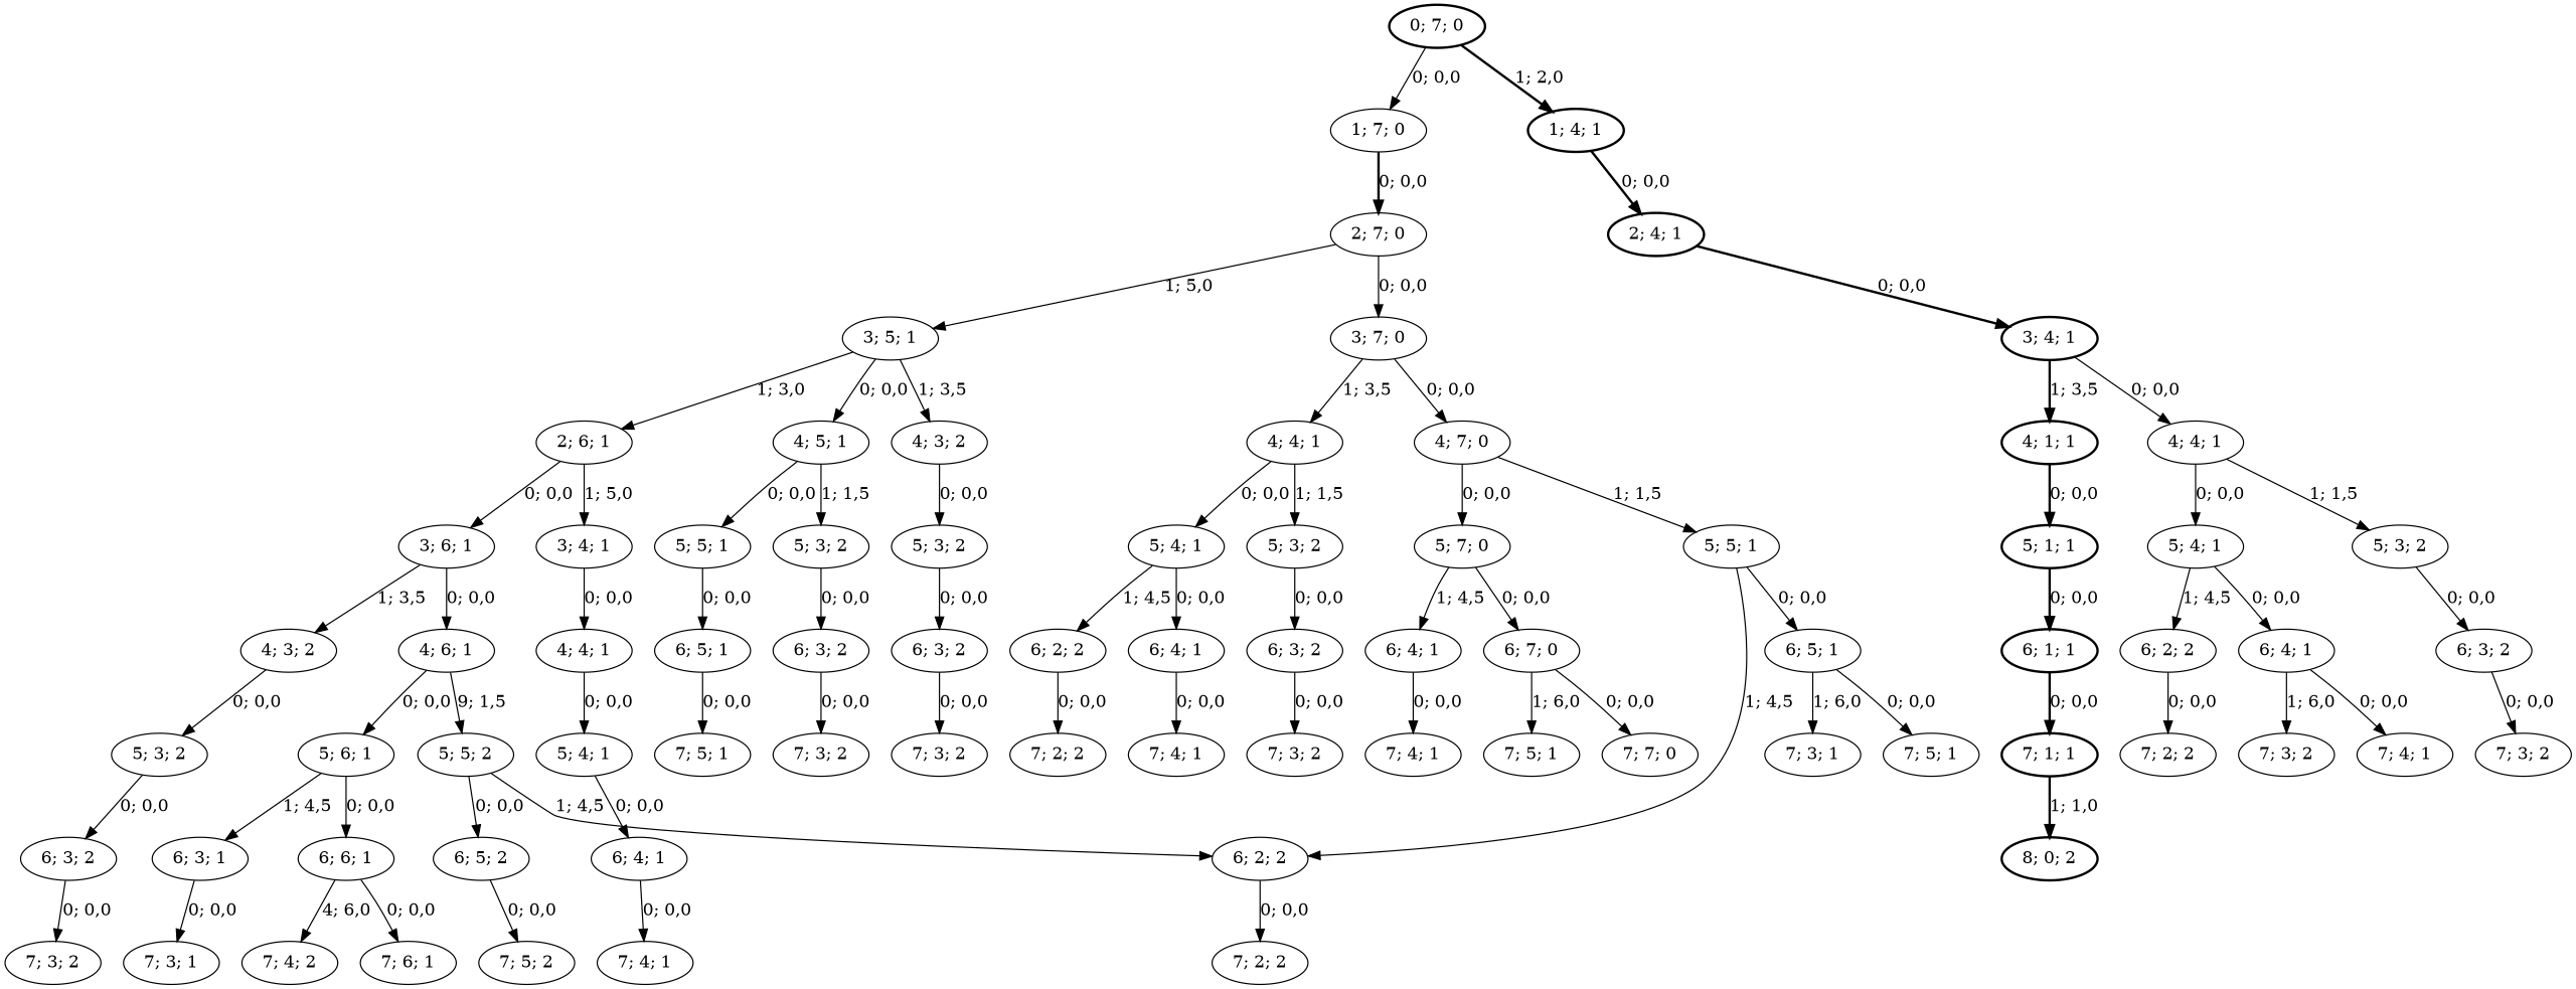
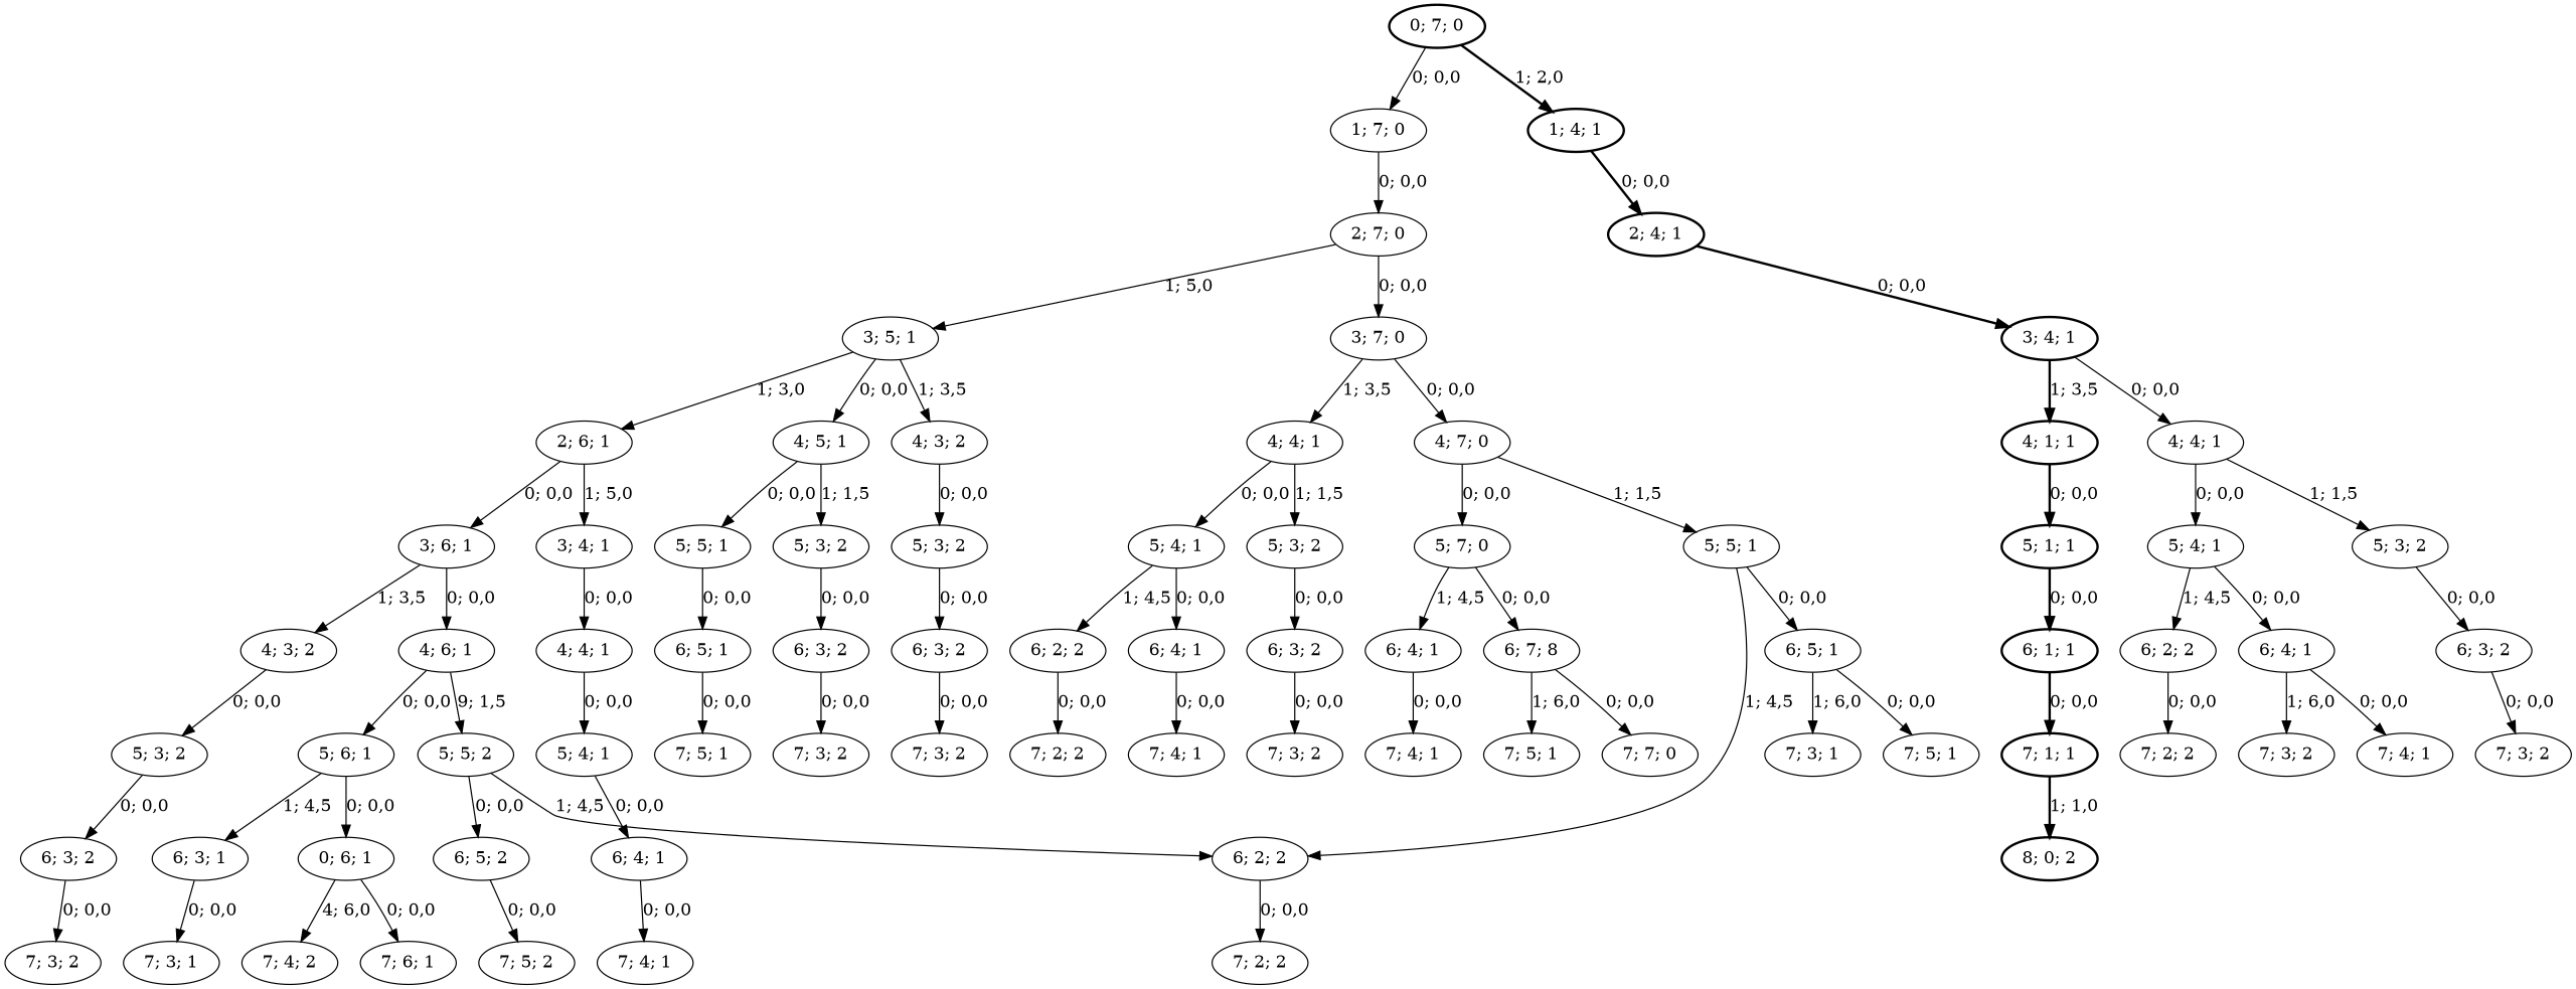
  strict digraph {
    node [style=solid]
    edge [style=solid]
-   n1 [label="6; 7; 0"]
+   n1 [label="6; 7; 8"]
    n2 [label="7; 7; 0"]
    n3 [label="7; 5; 1"]
    n4 [label="5; 7; 0"]
    n5 [label="6; 4; 1"]
    n6 [label="7; 4; 1"]
    n7 [label="4; 7; 0"]
    n8 [label="5; 5; 1"]
    n9 [label="6; 5; 1"]
    n10 [label="6; 2; 2"]
    n11 [label="7; 5; 1"]
    n12 [label="7; 3; 1"]
    n13 [label="7; 2; 2"]
    n14 [label="3; 7; 0"]
    n15 [label="4; 4; 1"]
    n16 [label="5; 4; 1"]
    n17 [label="5; 3; 2"]
    n18 [label="6; 4; 1"]
    n19 [label="7; 4; 1"]
    n20 [label="6; 2; 2"]
    n21 [label="7; 2; 2"]
    n22 [label="6; 3; 2"]
    n23 [label="7; 3; 2"]
    n24 [label="2; 7; 0"]
    n25 [label="3; 5; 1"]
    n26 [label="4; 5; 1"]
    n27 [label="4; 3; 2"]
    n28 [label="2; 6; 1"]
    n29 [label="6; 5; 1"]
    n30 [label="7; 5; 1"]
    n31 [label="5; 5; 1"]
    n32 [label="5; 3; 2"]
    n33 [label="6; 3; 2"]
    n34 [label="7; 3; 2"]
    n35 [label="5; 3; 2"]
    n36 [label="6; 3; 2"]
    n37 [label="7; 3; 2"]
    n38 [label="1; 7; 0"]
    n39 [label="3; 6; 1"]
    n40 [label="3; 4; 1"]
-   n41 [label="6; 6; 1"]
+   n41 [label="0; 6; 1"]
    n42 [label="7; 6; 1"]
    n43 [label="7; 4; 2"]
    n44 [label="5; 6; 1"]
    n45 [label="6; 3; 1"]
    n46 [label="7; 3; 1"]
    n47 [label="4; 6; 1"]
    n48 [label="5; 5; 2"]
    n49 [label="6; 5; 2"]
    n50 [label="7; 5; 2"]
    n51 [label="4; 3; 2"]
    n52 [label="5; 3; 2"]
    n53 [label="6; 3; 2"]
    n54 [label="7; 3; 2"]
    n55 [label="4; 4; 1"]
    n56 [label="6; 4; 1"]
    n57 [label="7; 4; 1"]
    n58 [label="5; 4; 1"]
    n59 [label="0; 7; 0" style=bold]
    n60 [label="1; 4; 1" style=bold]
    n61 [label="2; 4; 1" style=bold]
    n62 [label="6; 4; 1"]
    n63 [label="7; 4; 1"]
    n64 [label="7; 3; 2"]
    n65 [label="5; 4; 1"]
    n66 [label="6; 2; 2"]
    n67 [label="7; 2; 2"]
    n68 [label="4; 4; 1"]
    n69 [label="5; 3; 2"]
    n70 [label="6; 3; 2"]
    n71 [label="7; 3; 2"]
    n72 [label="3; 4; 1" style=bold]
    n73 [label="4; 1; 1" style=bold]
    n74 [label="5; 1; 1" style=bold]
    n75 [label="7; 1; 1" style=bold]
    n76 [label="8; 0; 2" style=bold]
    n77 [label="6; 1; 1" style=bold]
    n1 -> n2 [label="0; 0,0"]
    n1 -> n3 [label="1; 6,0"]
    n4 -> n1 [label="0; 0,0"]
    n4 -> n5 [label="1; 4,5"]
    n5 -> n6 [label="0; 0,0"]
    n7 -> n4 [label="0; 0,0"]
    n7 -> n8 [label="1; 1,5"]
    n8 -> n9 [label="0; 0,0"]
    n8 -> n10 [label="1; 4,5"]
    n9 -> n11 [label="0; 0,0"]
    n9 -> n12 [label="1; 6,0"]
    n10 -> n13 [label="0; 0,0"]
    n14 -> n7 [label="0; 0,0"]
    n14 -> n15 [label="1; 3,5"]
    n15 -> n16 [label="0; 0,0"]
    n15 -> n17 [label="1; 1,5"]
    n16 -> n18 [label="0; 0,0"]
    n16 -> n20 [label="1; 4,5"]
    n17 -> n22 [label="0; 0,0"]
    n18 -> n19 [label="0; 0,0"]
    n20 -> n21 [label="0; 0,0"]
    n22 -> n23 [label="0; 0,0"]
    n24 -> n14 [label="0; 0,0"]
    n24 -> n25 [label="1; 5,0"]
    n25 -> n26 [label="0; 0,0"]
    n25 -> n27 [label="1; 3,5"]
    n25 -> n28 [label="1; 3,0"]
    n26 -> n31 [label="0; 0,0"]
    n26 -> n32 [label="1; 1,5"]
    n27 -> n35 [label="0; 0,0"]
    n28 -> n39 [label="0; 0,0"]
    n28 -> n40 [label="1; 5,0"]
    n29 -> n30 [label="0; 0,0"]
    n31 -> n29 [label="0; 0,0"]
    n32 -> n33 [label="0; 0,0"]
    n33 -> n34 [label="0; 0,0"]
    n35 -> n36 [label="0; 0,0"]
    n36 -> n37 [label="0; 0,0"]
-   n38 -> n24 [label="0; 0,0" style=bold]
+   n38 -> n24 [label="0; 0,0"]
    n39 -> n47 [label="0; 0,0"]
    n39 -> n51 [label="1; 3,5"]
    n40 -> n55 [label="0; 0,0"]
    n41 -> n42 [label="0; 0,0"]
    n41 -> n43 [label="4; 6,0"]
    n44 -> n41 [label="0; 0,0"]
    n44 -> n45 [label="1; 4,5"]
    n45 -> n46 [label="0; 0,0"]
    n47 -> n44 [label="0; 0,0"]
    n47 -> n48 [label="9; 1,5"]
    n48 -> n10 [label="1; 4,5"]
    n48 -> n49 [label="0; 0,0"]
    n49 -> n50 [label="0; 0,0"]
    n51 -> n52 [label="0; 0,0"]
    n52 -> n53 [label="0; 0,0"]
    n53 -> n54 [label="0; 0,0"]
    n55 -> n58 [label="0; 0,0"]
    n56 -> n57 [label="0; 0,0"]
    n58 -> n56 [label="0; 0,0"]
    n59 -> n38 [label="0; 0,0"]
    n59 -> n60 [label="1; 2,0" style=bold]
    n60 -> n61 [label="0; 0,0" style=bold]
    n61 -> n72 [label="0; 0,0" style=bold]
    n62 -> n63 [label="0; 0,0"]
    n62 -> n64 [label="1; 6,0"]
    n65 -> n62 [label="0; 0,0"]
    n65 -> n66 [label="1; 4,5"]
    n66 -> n67 [label="0; 0,0"]
    n68 -> n65 [label="0; 0,0"]
    n68 -> n69 [label="1; 1,5"]
    n69 -> n70 [label="0; 0,0"]
    n70 -> n71 [label="0; 0,0"]
    n72 -> n68 [label="0; 0,0"]
    n72 -> n73 [label="1; 3,5" style=bold]
    n73 -> n74 [label="0; 0,0" style=bold]
    n74 -> n77 [label="0; 0,0" style=bold]
    n75 -> n76 [label="1; 1,0" style=bold]
    n77 -> n75 [label="0; 0,0" style=bold]
  }
